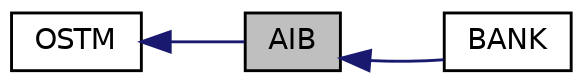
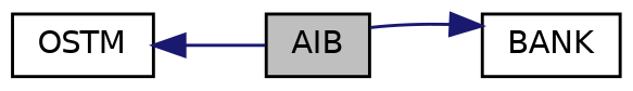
  digraph {
    rankdir=LR
    node [color=black fillcolor=white fontname=Helvetica fontsize=10 shape=record style=filled]
    edge [color=midnightblue dir=back fontname=Helvetica fontsize=10 labelfontname=Helvetica labelfontsize=10 style=solid]
    n1 [fillcolor=grey75 fontcolor=black height=0.2 label=AIB width=0.4]
    n2 [height=0.2 label=BANK width=0.4]
    n3 [height=0.2 label=OSTM width=0.4]
-   n1 -> n2
+   n2 -> n1
    n3 -> n1
  }
